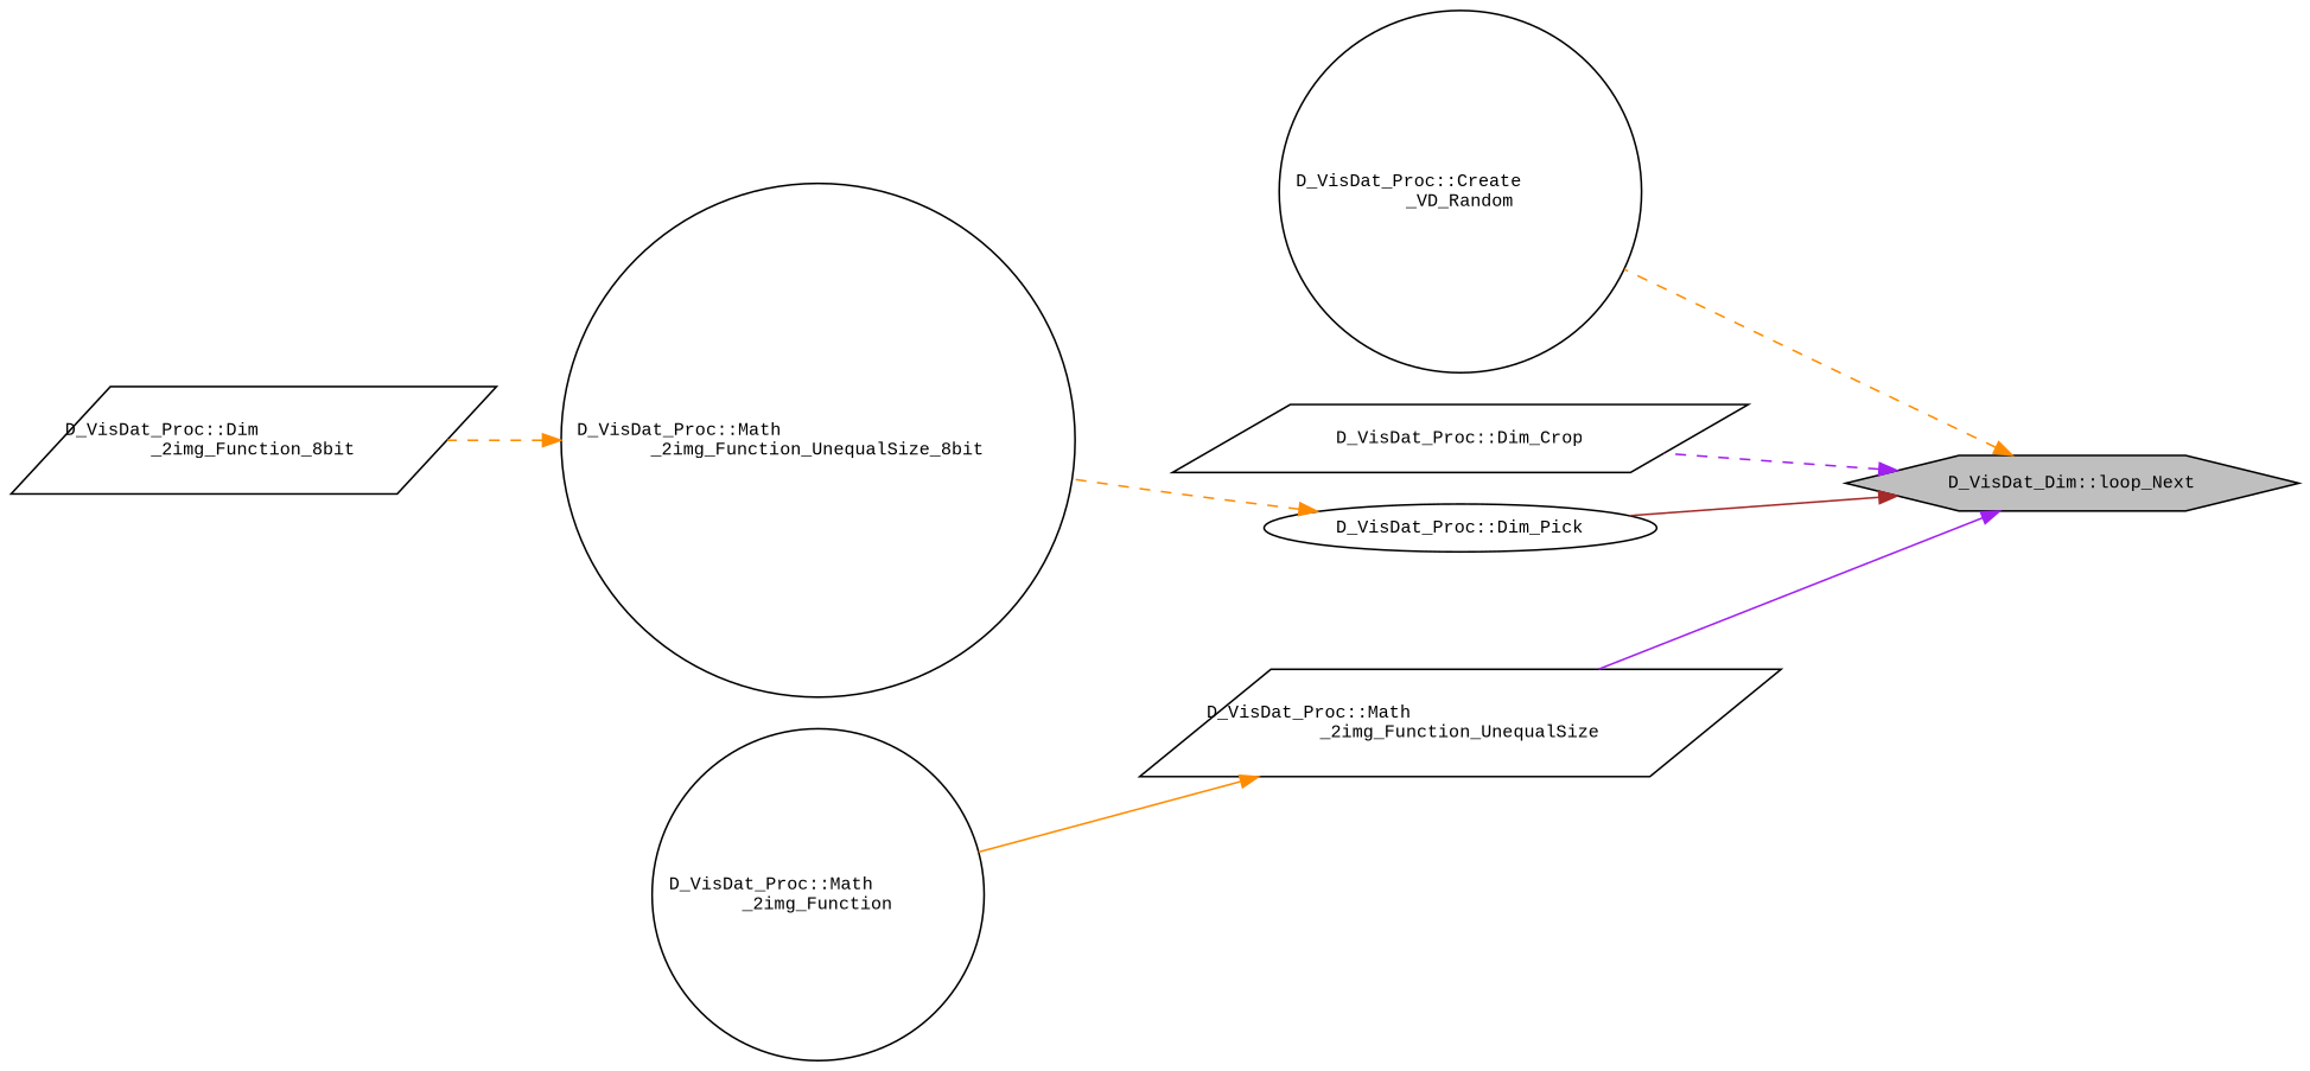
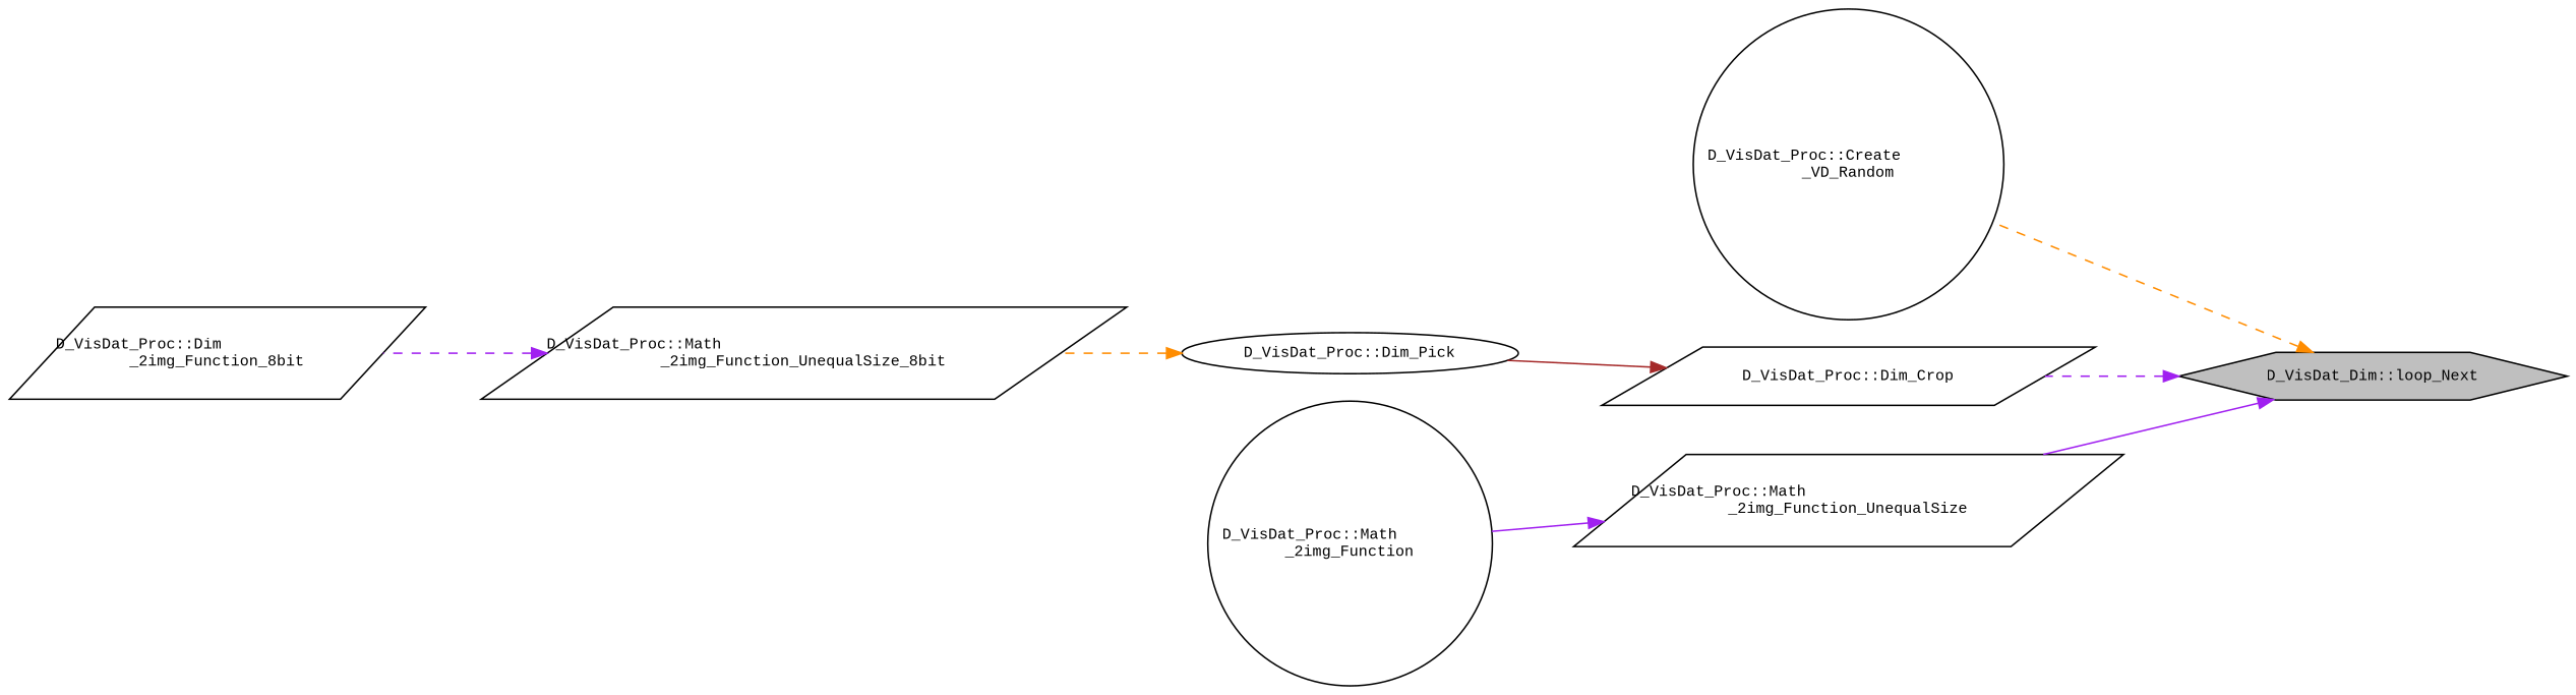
  digraph {
    fontname="Liberation Mono"
    rankdir=RL
    node [color=black fillcolor=white fontname="Liberation Mono" fontsize=10 shape=circle style=filled]
    edge [color=darkorange dir=back fontname="Liberation Mono" fontsize=10 labelfontname=Helvetica labelfontsize=10 style=dashed]
    n1 [fillcolor=grey75 fontcolor=black height=0.2 label="D_VisDat_Dim::loop_Next" shape=hexagon width=0.4]
    n2 [height=0.2 label="D_VisDat_Proc::Create\l_VD_Random" width=0.4]
    n3 [height=0.2 label="D_VisDat_Proc::Dim_Crop" shape=parallelogram width=0.4]
    n4 [height=0.2 label="D_VisDat_Proc::Dim_Pick" shape=ellipse width=0.4]
    n5 [height=0.2 label="D_VisDat_Proc::Math\l_2img_Function_UnequalSize" shape=parallelogram width=0.4]
-   n6 [height=0.2 label="D_VisDat_Proc::Math\l_2img_Function_UnequalSize_8bit" width=0.4]
+   n6 [height=0.2 label="D_VisDat_Proc::Math\l_2img_Function_UnequalSize_8bit" shape=parallelogram width=0.4]
    n7 [height=0.2 label="D_VisDat_Proc::Math\l_2img_Function" width=0.4]
    n8 [height=0.2 label="D_VisDat_Proc::Dim\l_2img_Function_8bit" shape=parallelogram width=0.4]
    n1 -> n2
    n1 -> n3 [color=purple]
-   n1 -> n4 [color=brown style=solid]
+   n3 -> n4 [color=brown style=solid]
    n1 -> n5 [color=purple style=solid]
    n4 -> n6
-   n5 -> n7 [style=solid]
-   n6 -> n8
+   n5 -> n7 [color=purple style=solid]
+   n6 -> n8 [color=purple]
  }
